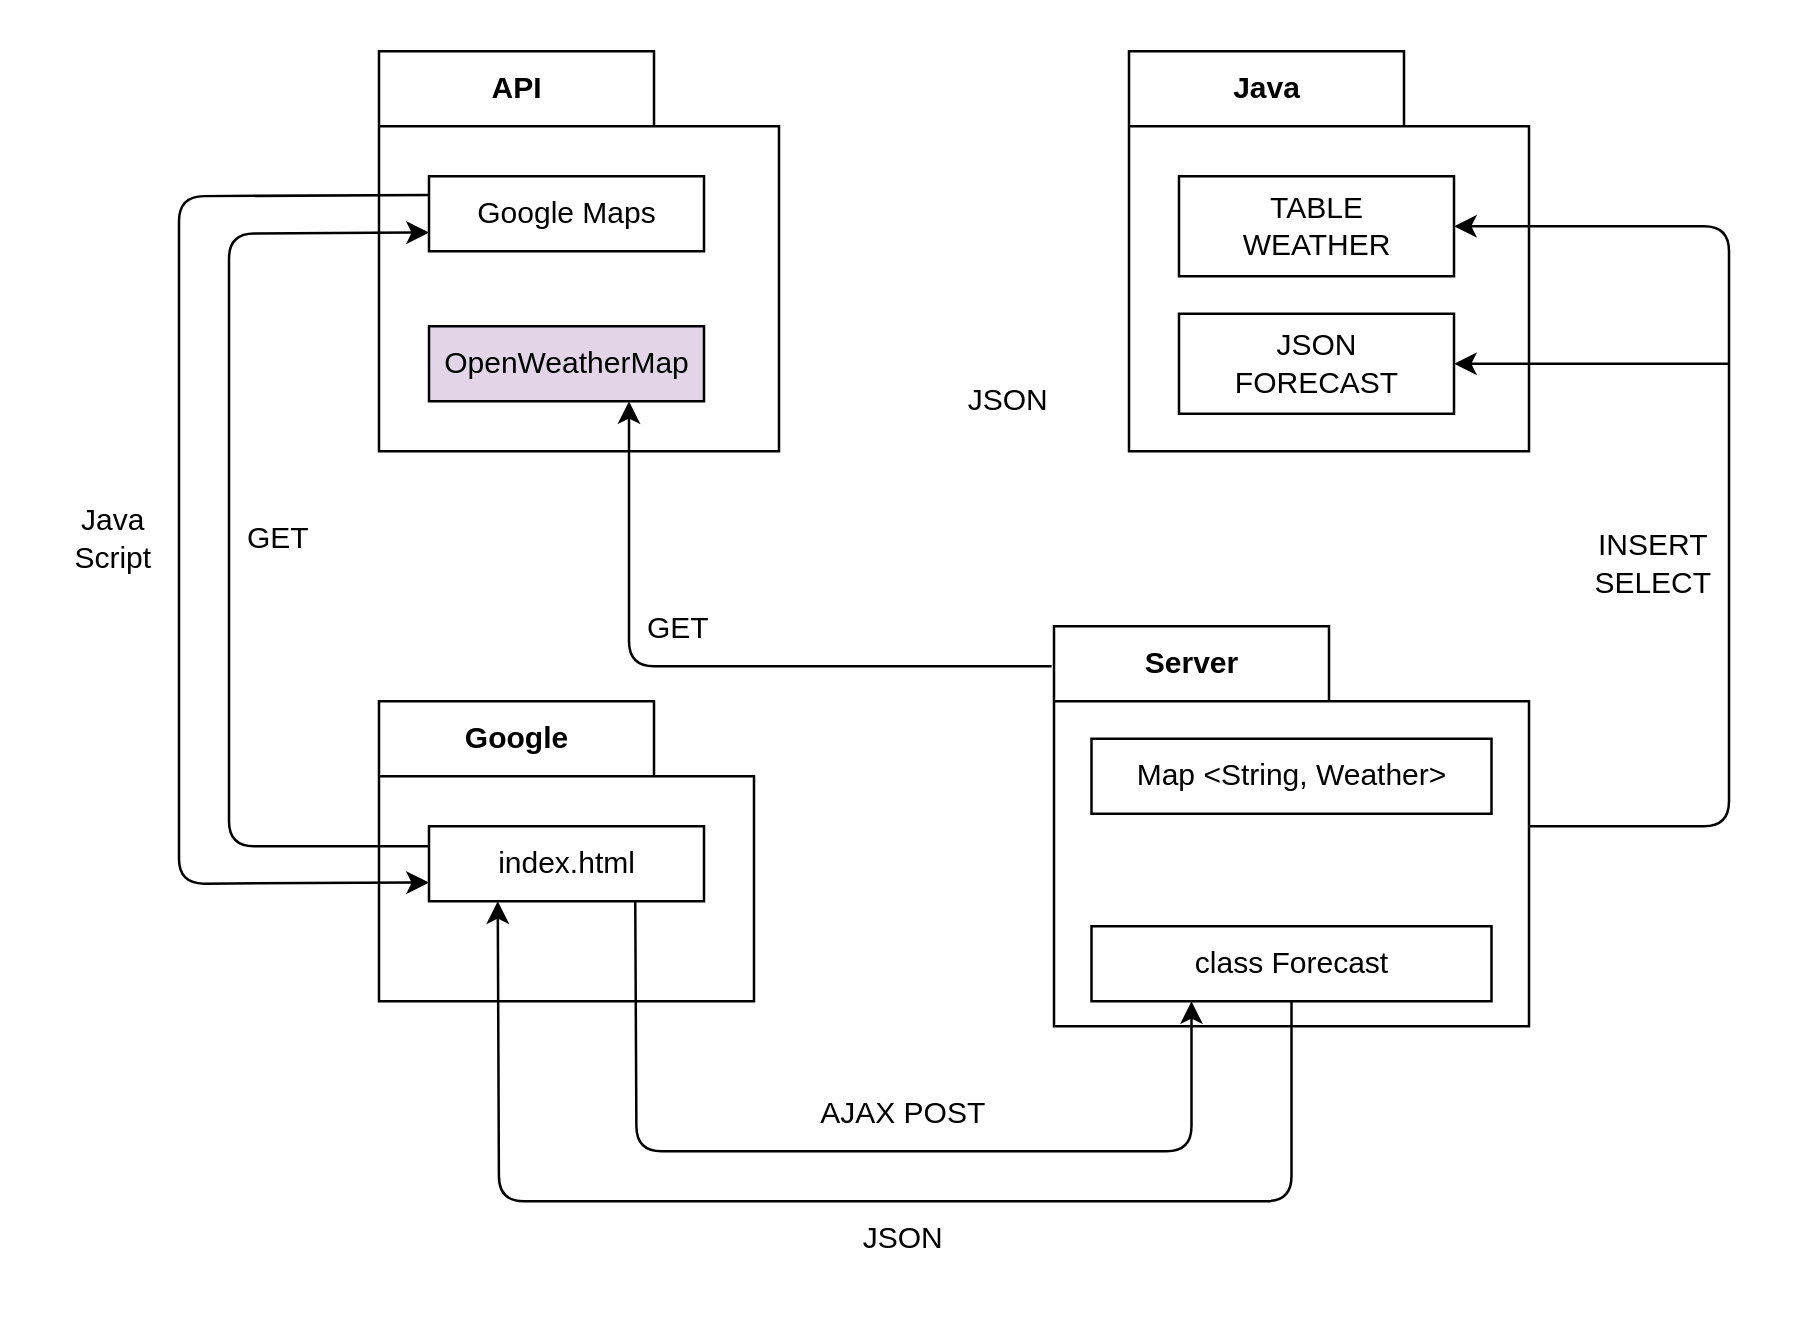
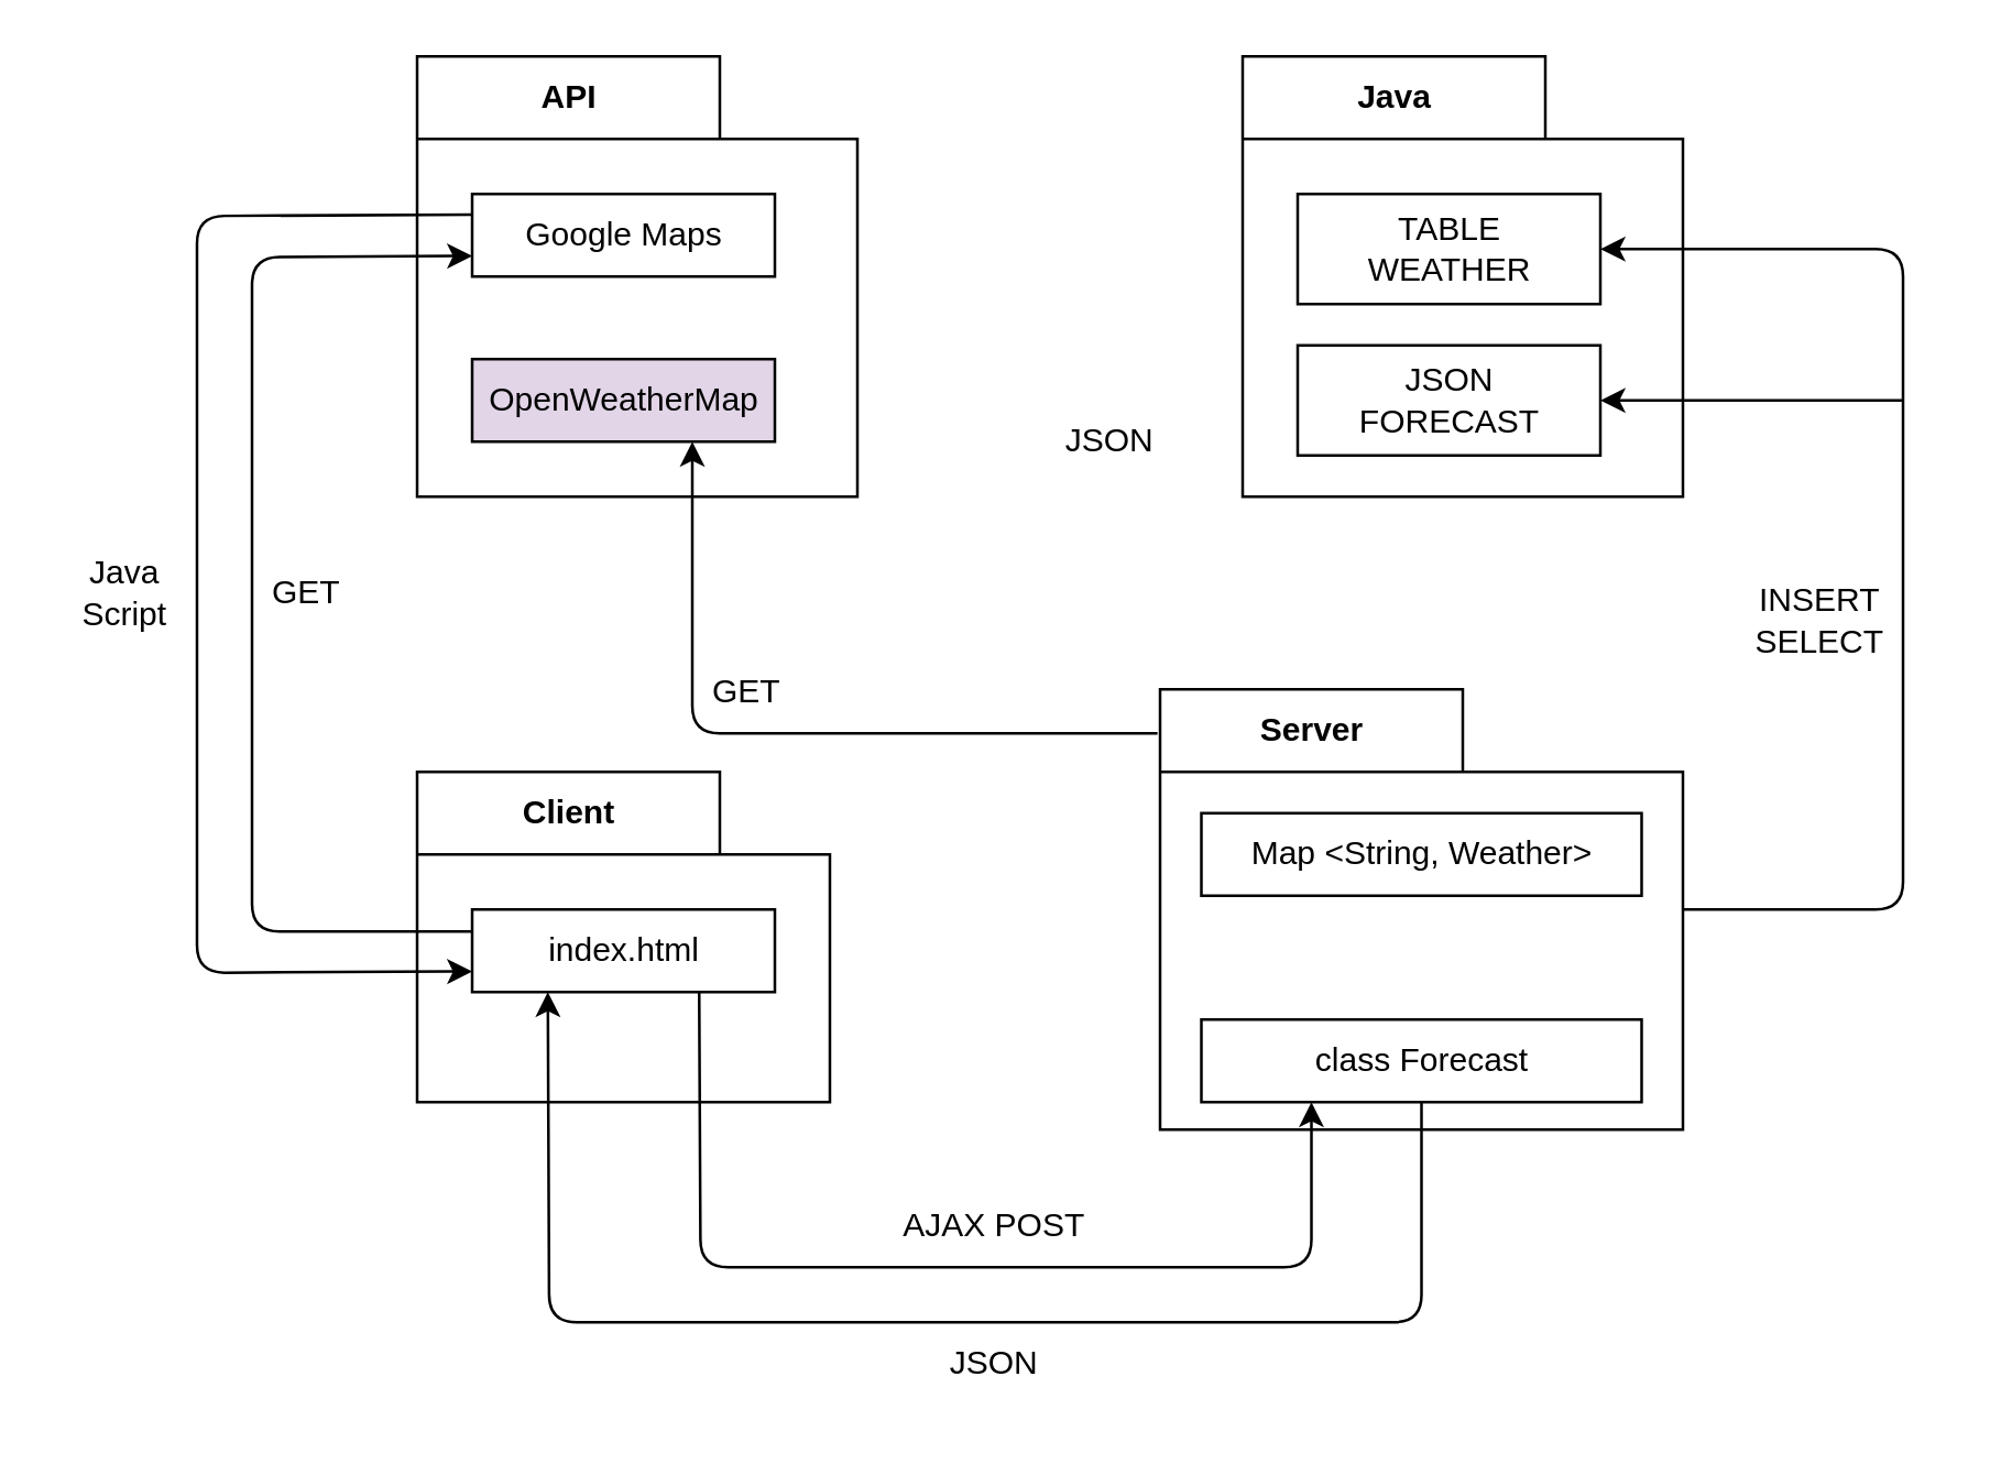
  <mxCell id="0" />
  <mxCell id="1" parent="0" />
  <mxCell id="2" value="Server" style="shape=folder;fontStyle=1;tabWidth=110;tabHeight=30;tabPosition=left;html=1;boundedLbl=1;labelInHeader=1;container=1;collapsible=0;recursiveResize=0;" parent="1" vertex="1"><mxGeometry x="421" y="250" width="190" height="160" as="geometry" /></mxCell>
  <mxCell id="3" value="Map &amp;lt;String, Weather&amp;gt;" style="html=1;" parent="2" vertex="1"><mxGeometry width="160" height="30" relative="1" as="geometry"><mxPoint x="15" y="45" as="offset" /></mxGeometry></mxCell>
  <mxCell id="4" value="class Forecast" style="html=1;" parent="2" vertex="1"><mxGeometry x="15" y="120" width="160" height="30" as="geometry" /></mxCell>
  <mxCell id="5" value="API" style="shape=folder;fontStyle=1;tabWidth=110;tabHeight=30;tabPosition=left;html=1;boundedLbl=1;labelInHeader=1;container=1;collapsible=0;recursiveResize=0;" parent="1" vertex="1"><mxGeometry x="151" y="20" width="160" height="160" as="geometry" /></mxCell>
  <mxCell id="6" value="Google Maps" style="html=1;" parent="5" vertex="1"><mxGeometry width="110" height="30" relative="1" as="geometry"><mxPoint x="20" y="50" as="offset" /></mxGeometry></mxCell>
  <mxCell id="7" value="OpenWeatherMap" style="html=1;fillColor=#e1d5e7;" parent="5" vertex="1"><mxGeometry x="20" y="110" width="110" height="30" as="geometry" /></mxCell>
  <mxCell id="8" value="Java" style="shape=folder;fontStyle=1;tabWidth=110;tabHeight=30;tabPosition=left;html=1;boundedLbl=1;labelInHeader=1;container=1;collapsible=0;recursiveResize=0;" parent="1" vertex="1"><mxGeometry x="451" y="20" width="160" height="160" as="geometry" /></mxCell>
  <mxCell id="9" value="TABLE&lt;br&gt;WEATHER" style="html=1;" parent="8" vertex="1"><mxGeometry width="110" height="40" relative="1" as="geometry"><mxPoint x="20" y="50" as="offset" /></mxGeometry></mxCell>
  <mxCell id="10" value="JSON&lt;br&gt;FORECAST" style="html=1;" parent="8" vertex="1"><mxGeometry x="20" y="105" width="110" height="40" as="geometry" /></mxCell>
- <mxCell id="11" value="Google" style="shape=folder;fontStyle=1;tabWidth=110;tabHeight=30;tabPosition=left;html=1;boundedLbl=1;labelInHeader=1;container=1;collapsible=0;recursiveResize=0;" parent="1" vertex="1"><mxGeometry x="151" y="280" width="150" height="120" as="geometry" /></mxCell>
+ <mxCell id="11" value="Client" style="shape=folder;fontStyle=1;tabWidth=110;tabHeight=30;tabPosition=left;html=1;boundedLbl=1;labelInHeader=1;container=1;collapsible=0;recursiveResize=0;" parent="1" vertex="1"><mxGeometry x="151" y="280" width="150" height="120" as="geometry" /></mxCell>
  <mxCell id="12" value="index.html" style="html=1;" parent="11" vertex="1"><mxGeometry width="110" height="30" relative="1" as="geometry"><mxPoint x="20" y="50" as="offset" /></mxGeometry></mxCell>
  <mxCell id="13" style="edgeStyle=none;html=1;exitX=0.75;exitY=1;exitDx=0;exitDy=0;entryX=0.25;entryY=1;entryDx=0;entryDy=0;" parent="11" source="12" target="4" edge="1"><mxGeometry relative="1" as="geometry"><Array as="points"><mxPoint x="103" y="180" /><mxPoint x="325" y="180" /></Array></mxGeometry></mxCell>
  <mxCell id="14" style="edgeStyle=none;html=1;exitX=1;exitY=0.5;exitDx=0;exitDy=0;entryX=1;entryY=0.5;entryDx=0;entryDy=0;exitPerimeter=0;" parent="1" source="2" target="9" edge="1"><mxGeometry relative="1" as="geometry"><mxPoint x="691" y="80" as="targetPoint" /><Array as="points"><mxPoint x="691" y="330" /><mxPoint x="691" y="90" /></Array></mxGeometry></mxCell>
  <mxCell id="15" value="INSERT&lt;br&gt;SELECT" style="text;strokeColor=none;align=center;fillColor=none;html=1;verticalAlign=middle;whiteSpace=wrap;rounded=0;rotation=0;" parent="1" vertex="1"><mxGeometry x="621" y="210" width="80" height="30" as="geometry" /></mxCell>
  <mxCell id="16" style="edgeStyle=none;html=1;entryX=1;entryY=0.5;entryDx=0;entryDy=0;" parent="1" target="10" edge="1"><mxGeometry relative="1" as="geometry"><mxPoint x="691" y="145" as="targetPoint" /><mxPoint x="691" y="145" as="sourcePoint" /></mxGeometry></mxCell>
  <mxCell id="17" style="edgeStyle=none;html=1;entryX=0;entryY=0.75;entryDx=0;entryDy=0;" parent="1" target="6" edge="1"><mxGeometry relative="1" as="geometry"><mxPoint x="71" y="80" as="targetPoint" /><Array as="points"><mxPoint x="91" y="338" /><mxPoint x="91" y="93" /></Array><mxPoint x="171" y="338" as="sourcePoint" /></mxGeometry></mxCell>
  <mxCell id="18" value="GET" style="text;strokeColor=none;align=center;fillColor=none;html=1;verticalAlign=middle;whiteSpace=wrap;rounded=0;rotation=0;" parent="1" vertex="1"><mxGeometry x="91" y="200" width="40" height="30" as="geometry" /></mxCell>
  <mxCell id="19" value="AJAX POST" style="text;strokeColor=none;align=center;fillColor=none;html=1;verticalAlign=middle;whiteSpace=wrap;rounded=0;rotation=0;" parent="1" vertex="1"><mxGeometry x="321" y="430" width="80" height="30" as="geometry" /></mxCell>
  <mxCell id="20" style="edgeStyle=none;html=1;exitX=-0.005;exitY=0.1;exitDx=0;exitDy=0;exitPerimeter=0;" edge="1" parent="1" source="2"><mxGeometry relative="1" as="geometry"><mxPoint x="251" y="160" as="targetPoint" /><Array as="points"><mxPoint x="251" y="266" /></Array></mxGeometry></mxCell>
  <mxCell id="21" value="GET" style="text;strokeColor=none;align=center;fillColor=none;html=1;verticalAlign=middle;whiteSpace=wrap;rounded=0;rotation=0;" vertex="1" parent="1"><mxGeometry x="251" y="236" width="40" height="30" as="geometry" /></mxCell>
  <mxCell id="22" value="JSON" style="text;strokeColor=none;align=center;fillColor=none;html=1;verticalAlign=middle;whiteSpace=wrap;rounded=0;rotation=0;" vertex="1" parent="1"><mxGeometry x="373" y="145" width="60" height="30" as="geometry" /></mxCell>
  <mxCell id="23" style="edgeStyle=none;html=1;exitX=0.5;exitY=1;exitDx=0;exitDy=0;entryX=0.25;entryY=1;entryDx=0;entryDy=0;" edge="1" parent="1" source="4" target="12"><mxGeometry relative="1" as="geometry"><mxPoint x="516" y="480" as="targetPoint" /><Array as="points"><mxPoint x="516" y="480" /><mxPoint x="199" y="480" /></Array></mxGeometry></mxCell>
  <mxCell id="24" value="JSON" style="text;strokeColor=none;align=center;fillColor=none;html=1;verticalAlign=middle;whiteSpace=wrap;rounded=0;rotation=0;" vertex="1" parent="1"><mxGeometry x="321" y="480" width="80" height="30" as="geometry" /></mxCell>
  <mxCell id="25" style="edgeStyle=none;html=1;exitX=0;exitY=0.25;exitDx=0;exitDy=0;entryX=0;entryY=0.75;entryDx=0;entryDy=0;" edge="1" parent="1" source="6" target="12"><mxGeometry relative="1" as="geometry"><mxPoint x="71" y="330" as="targetPoint" /><Array as="points"><mxPoint x="71" y="78" /><mxPoint x="71" y="353" /></Array></mxGeometry></mxCell>
  <mxCell id="26" value="Java&lt;br&gt;Script" style="text;strokeColor=none;align=center;fillColor=none;html=1;verticalAlign=middle;whiteSpace=wrap;rounded=0;rotation=0;" vertex="1" parent="1"><mxGeometry x="20" y="200" width="50" height="30" as="geometry" /></mxCell>
